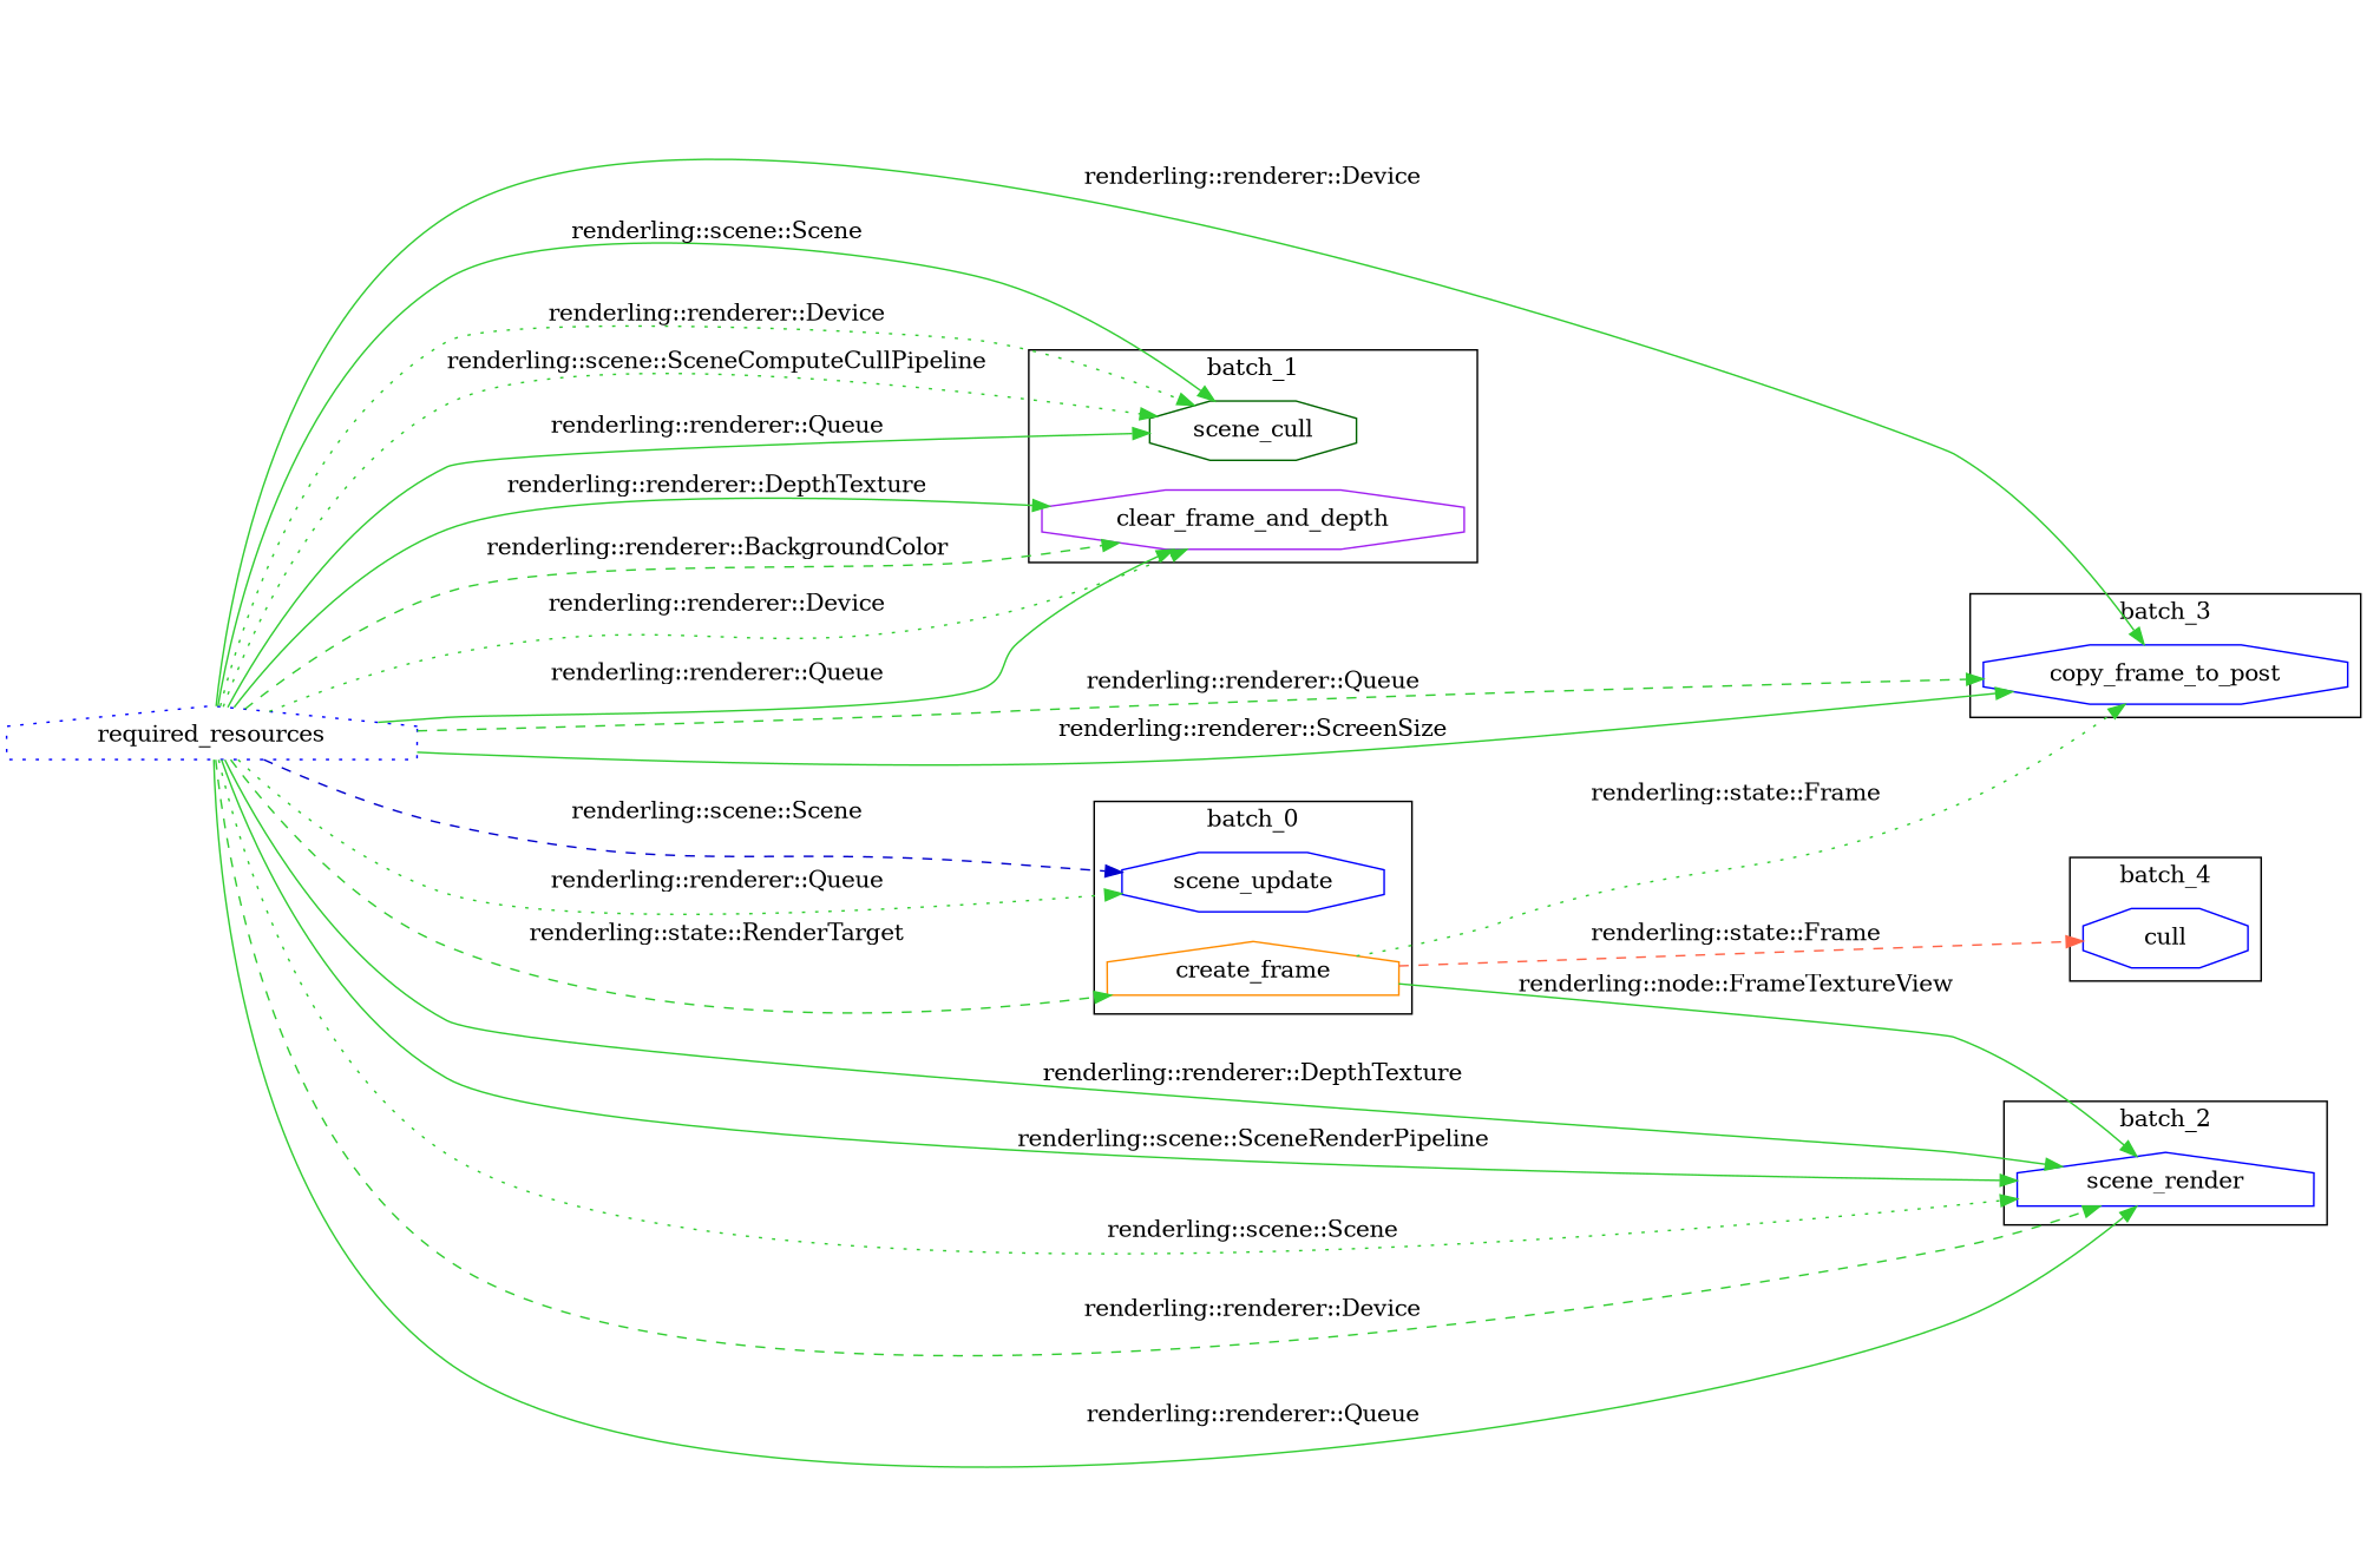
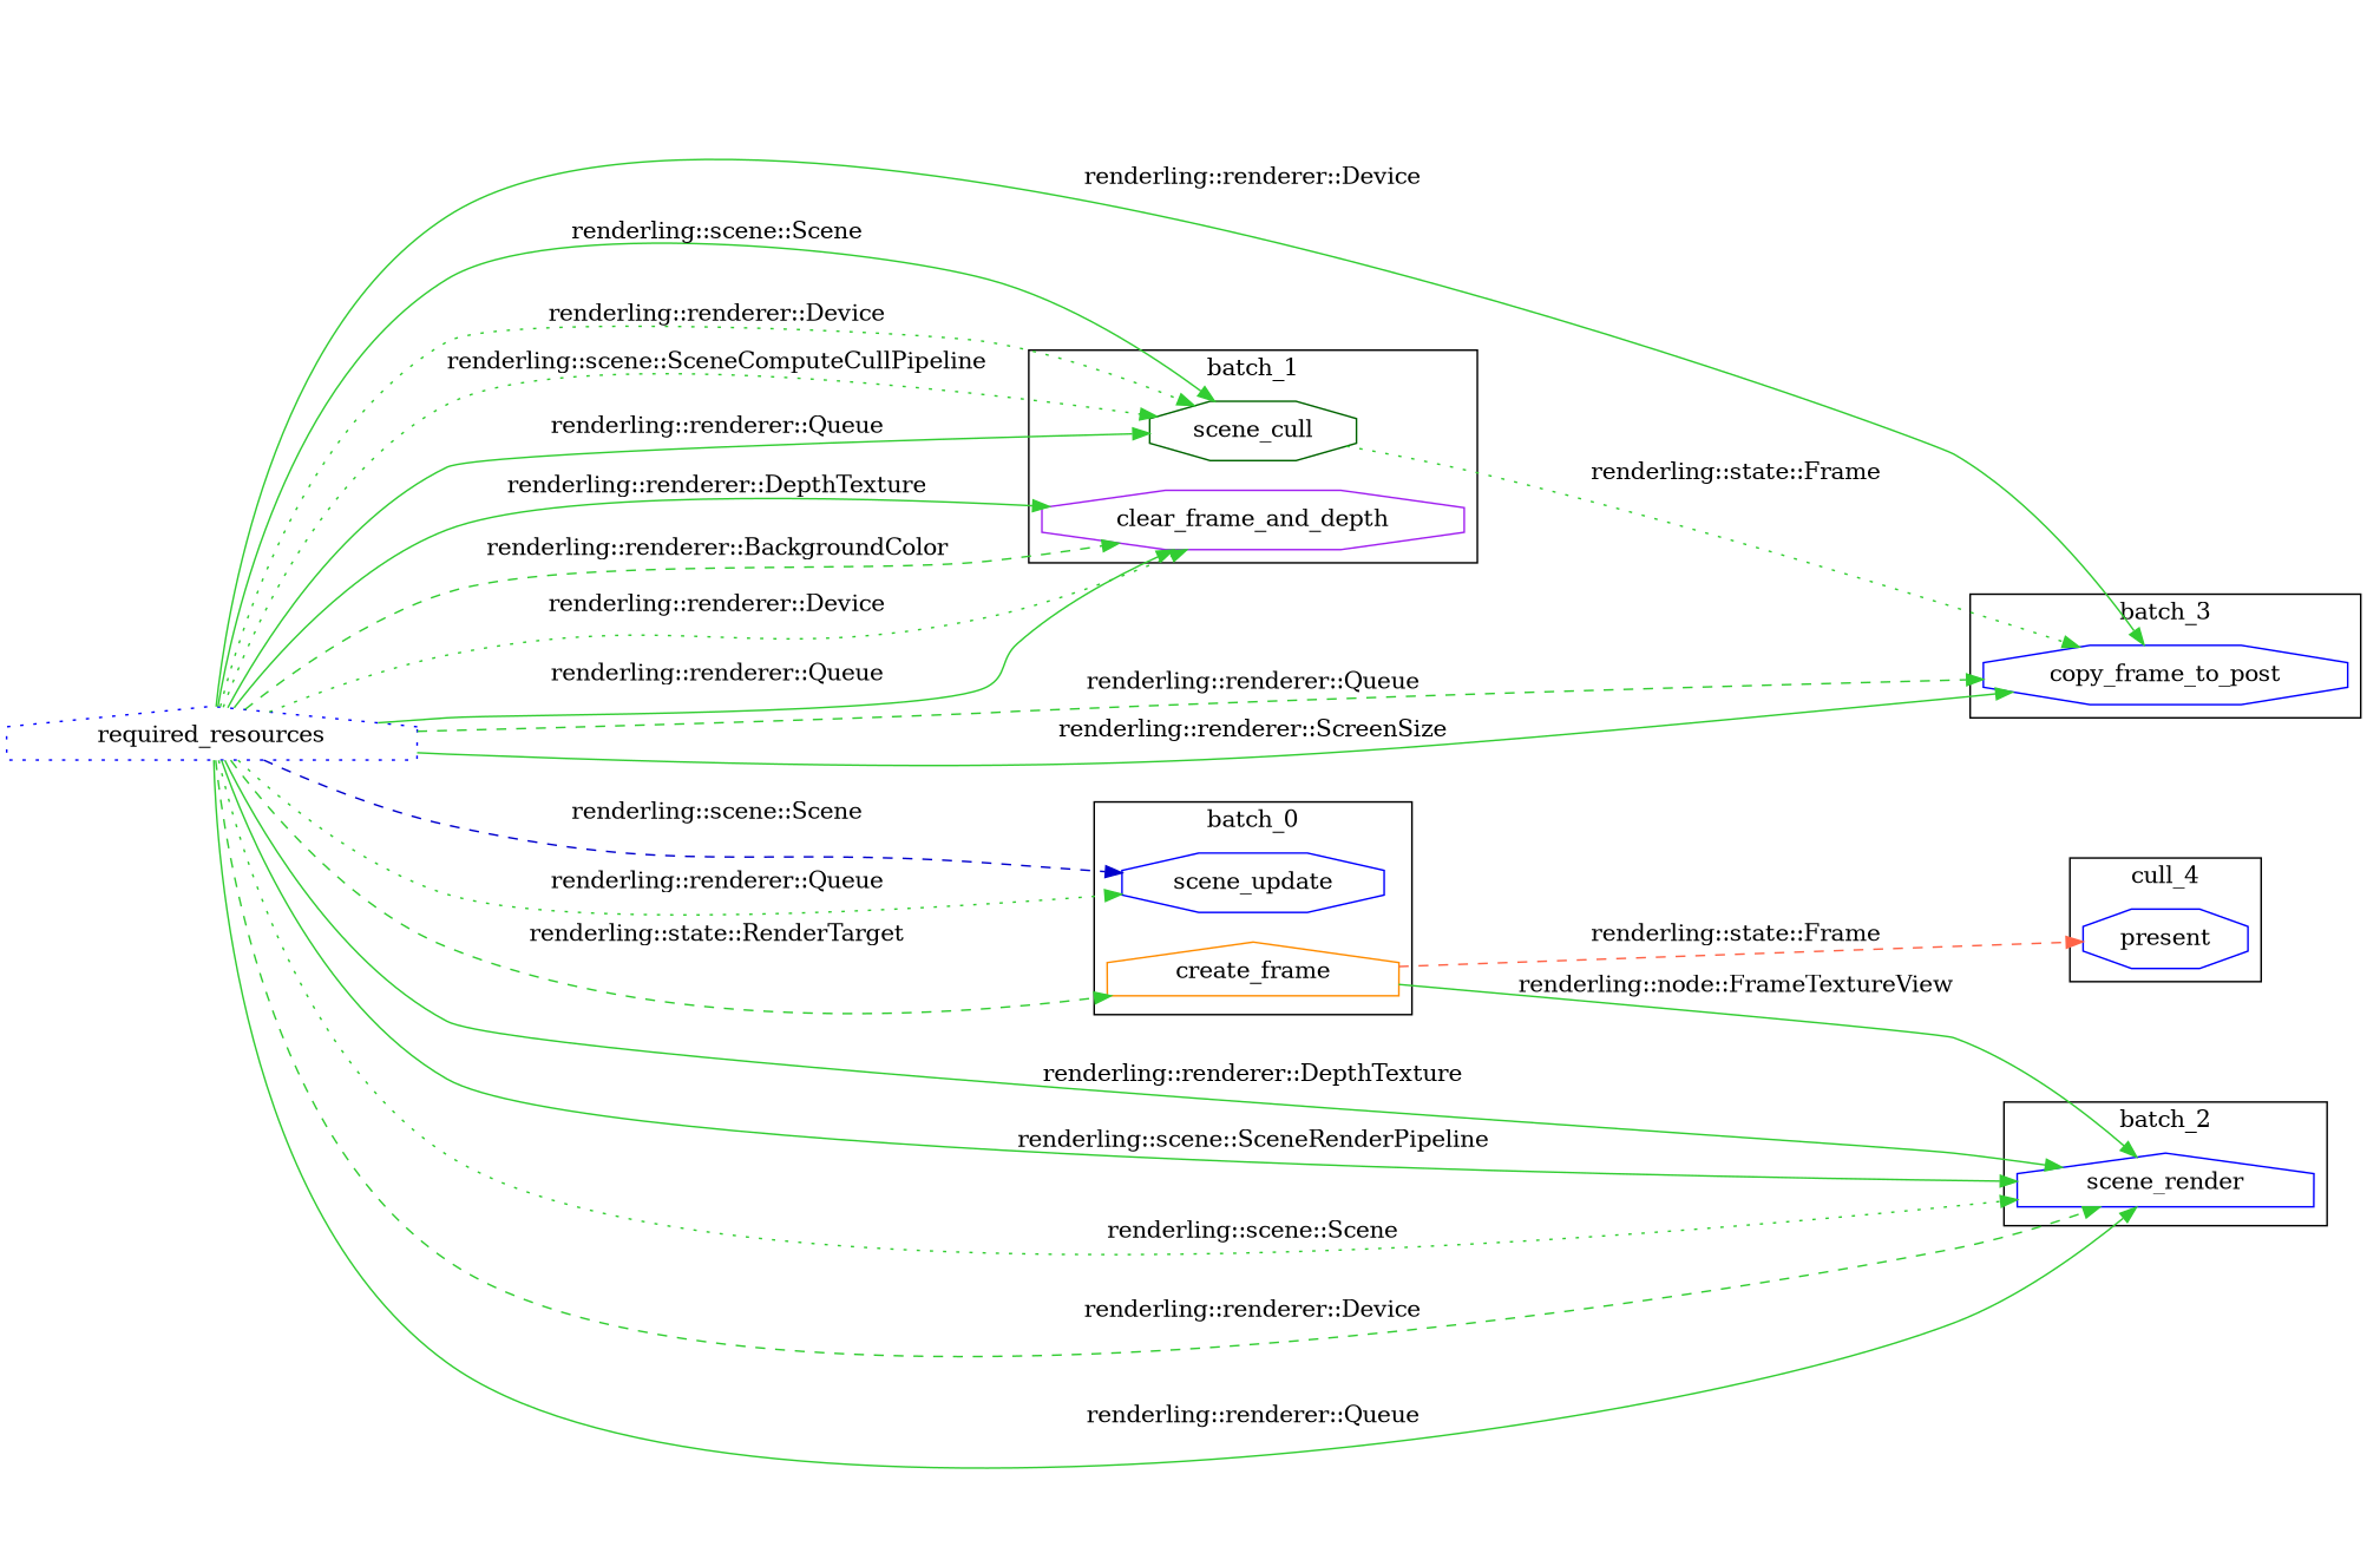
  digraph {
    rankdir=LR
    node [color=blue shape=octagon]
    edge [color=limegreen style=solid]
    n1 [color=darkgreen label=scene_cull]
    n2 [color=purple label=clear_frame_and_depth]
    n3 [color=darkorange label=create_frame shape=house]
    n4 [label=scene_update]
    n5 [label=scene_render shape=house]
    n6 [label=copy_frame_to_post]
-   n7 [label=cull]
+   n7 [label=present]
    n8 [label=required_resources shape=house style=dotted]
    subgraph cluster_1 {
      label=batch_1
      n1
      n2
    }
    subgraph cluster_2 {
      label=batch_0
      n3
      n4
    }
    subgraph cluster_3 {
      label=batch_2
      n5
    }
    subgraph cluster_4 {
      label=batch_3
      n6
    }
    subgraph cluster_5 {
-     label=batch_4
+     label=cull_4
      n7
    }
    n3 -> n5 [label="renderling::node::FrameTextureView"]
-   n3 -> n6 [label="renderling::state::Frame" style=dotted]
+   n1 -> n6 [label="renderling::state::Frame" style=dotted]
    n3 -> n7 [color=tomato label="renderling::state::Frame" style=dashed]
    n8 -> n1 [label="renderling::scene::Scene"]
    n8 -> n1 [label="renderling::renderer::Device" style=dotted]
    n8 -> n1 [label="renderling::scene::SceneComputeCullPipeline" style=dotted]
    n8 -> n1 [label="renderling::renderer::Queue"]
    n8 -> n2 [label="renderling::renderer::Device" style=dotted]
    n8 -> n2 [label="renderling::renderer::Queue"]
    n8 -> n2 [label="renderling::renderer::DepthTexture"]
    n8 -> n2 [label="renderling::renderer::BackgroundColor" style=dashed]
    n8 -> n3 [label="renderling::state::RenderTarget" style=dashed]
    n8 -> n4 [color=mediumblue label="renderling::scene::Scene" style=dashed]
    n8 -> n4 [label="renderling::renderer::Queue" style=dotted]
    n8 -> n5 [label="renderling::scene::SceneRenderPipeline"]
    n8 -> n5 [label="renderling::scene::Scene" style=dotted]
    n8 -> n5 [label="renderling::renderer::Device" style=dashed]
    n8 -> n5 [label="renderling::renderer::Queue"]
    n8 -> n5 [label="renderling::renderer::DepthTexture"]
    n8 -> n6 [label="renderling::renderer::ScreenSize"]
    n8 -> n6 [label="renderling::renderer::Device"]
    n8 -> n6 [label="renderling::renderer::Queue" style=dashed]
  }
